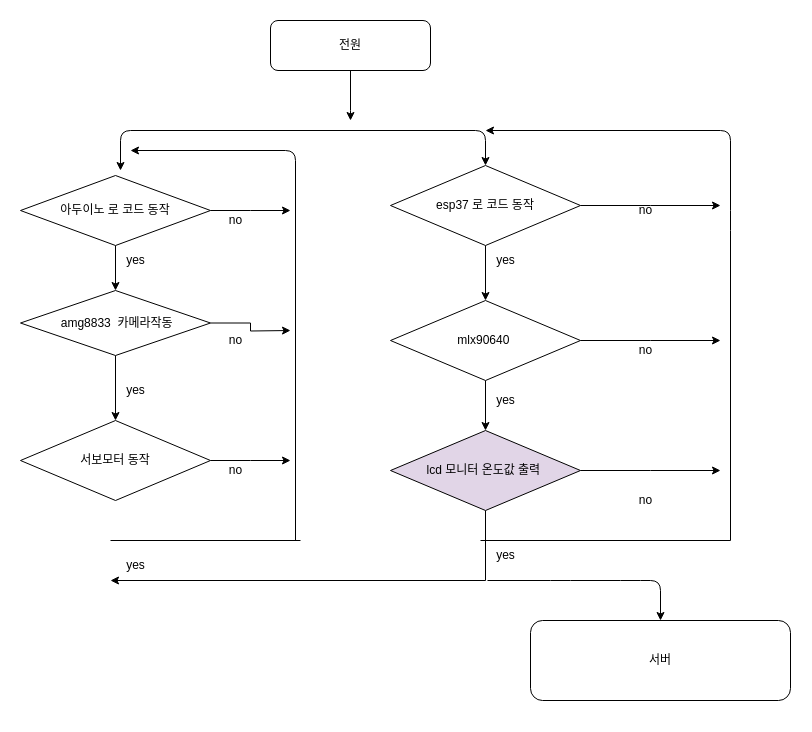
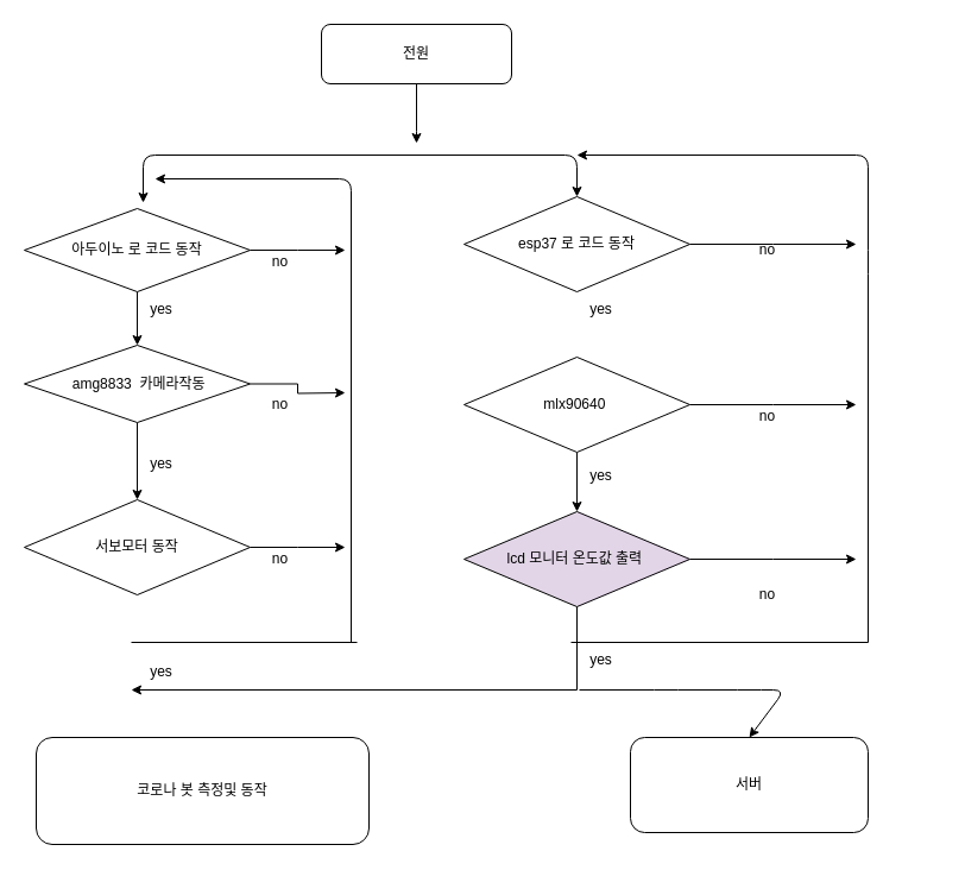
  <mxCell id="0" />
  <mxCell id="1" parent="0" />
  <mxCell id="2" style="edgeStyle=orthogonalEdgeStyle;rounded=0;orthogonalLoop=1;jettySize=auto;html=1;" edge="1" parent="1" source="3"><mxGeometry relative="1" as="geometry"><mxPoint x="350" y="120" as="targetPoint" /><Array as="points"><mxPoint x="350" y="110" /><mxPoint x="350" y="110" /></Array></mxGeometry></mxCell>
  <mxCell id="3" value="전원" style="whiteSpace=wrap;html=1;rounded=1;" vertex="1" parent="1"><mxGeometry x="270" y="20" width="160" height="50" as="geometry" /></mxCell>
  <mxCell id="4" style="edgeStyle=orthogonalEdgeStyle;rounded=0;orthogonalLoop=1;jettySize=auto;html=1;entryX=0.5;entryY=0;entryDx=0;entryDy=0;" edge="1" parent="1" source="6" target="9"><mxGeometry relative="1" as="geometry"><mxPoint x="115" y="280" as="targetPoint" /></mxGeometry></mxCell>
  <mxCell id="5" style="edgeStyle=orthogonalEdgeStyle;rounded=0;orthogonalLoop=1;jettySize=auto;html=1;" edge="1" parent="1" source="6"><mxGeometry relative="1" as="geometry"><mxPoint x="290" y="210" as="targetPoint" /></mxGeometry></mxCell>
  <mxCell id="6" value="아두이노 로 코드 동작" style="rhombus;whiteSpace=wrap;html=1;" vertex="1" parent="1"><mxGeometry x="20" y="175" width="190" height="70" as="geometry" /></mxCell>
  <mxCell id="7" style="edgeStyle=orthogonalEdgeStyle;rounded=0;orthogonalLoop=1;jettySize=auto;html=1;entryX=0.5;entryY=0;entryDx=0;entryDy=0;" edge="1" parent="1" source="9" target="11"><mxGeometry relative="1" as="geometry"><mxPoint x="115" y="410" as="targetPoint" /></mxGeometry></mxCell>
  <mxCell id="8" style="edgeStyle=orthogonalEdgeStyle;rounded=0;orthogonalLoop=1;jettySize=auto;html=1;" edge="1" parent="1" source="9"><mxGeometry relative="1" as="geometry"><mxPoint x="290" y="330" as="targetPoint" /></mxGeometry></mxCell>
  <mxCell id="9" value="&lt;span&gt;&amp;nbsp;amg8833&amp;nbsp; 카메라작동&lt;/span&gt;" style="rhombus;whiteSpace=wrap;html=1;" vertex="1" parent="1"><mxGeometry x="20" y="290" width="190" height="65" as="geometry" /></mxCell>
  <mxCell id="10" style="edgeStyle=orthogonalEdgeStyle;rounded=0;orthogonalLoop=1;jettySize=auto;html=1;" edge="1" parent="1" source="11"><mxGeometry relative="1" as="geometry"><mxPoint x="290" y="460" as="targetPoint" /></mxGeometry></mxCell>
  <mxCell id="11" value="서보모터 동작" style="rhombus;whiteSpace=wrap;html=1;" vertex="1" parent="1"><mxGeometry x="20" y="420" width="190" height="80" as="geometry" /></mxCell>
- <mxCell id="12" style="edgeStyle=orthogonalEdgeStyle;rounded=0;orthogonalLoop=1;jettySize=auto;html=1;entryX=0.5;entryY=0;entryDx=0;entryDy=0;" edge="1" parent="1" source="14" target="18"><mxGeometry relative="1" as="geometry"><mxPoint x="485" y="280" as="targetPoint" /></mxGeometry></mxCell>
  <mxCell id="13" style="edgeStyle=orthogonalEdgeStyle;rounded=0;orthogonalLoop=1;jettySize=auto;html=1;" edge="1" parent="1" source="14"><mxGeometry relative="1" as="geometry"><mxPoint x="720" y="205" as="targetPoint" /></mxGeometry></mxCell>
  <mxCell id="14" value="&lt;span&gt;esp37 로 코드 동작&lt;/span&gt;" style="rhombus;whiteSpace=wrap;html=1;" vertex="1" parent="1"><mxGeometry x="390" y="165" width="190" height="80" as="geometry" /></mxCell>
  <mxCell id="15" value="" style="endArrow=classic;startArrow=classic;html=1;entryX=0.5;entryY=0;entryDx=0;entryDy=0;" edge="1" parent="1" target="14"><mxGeometry width="50" height="50" relative="1" as="geometry"><mxPoint x="120" y="170" as="sourcePoint" /><mxPoint x="470" y="130" as="targetPoint" /><Array as="points"><mxPoint x="120" y="130" /><mxPoint x="485" y="130" /></Array></mxGeometry></mxCell>
  <mxCell id="16" style="edgeStyle=orthogonalEdgeStyle;rounded=0;orthogonalLoop=1;jettySize=auto;html=1;entryX=0.5;entryY=0;entryDx=0;entryDy=0;" edge="1" parent="1" source="18" target="21"><mxGeometry relative="1" as="geometry"><mxPoint x="485" y="420" as="targetPoint" /></mxGeometry></mxCell>
  <mxCell id="17" style="edgeStyle=orthogonalEdgeStyle;rounded=0;orthogonalLoop=1;jettySize=auto;html=1;" edge="1" parent="1" source="18"><mxGeometry relative="1" as="geometry"><mxPoint x="720" y="340" as="targetPoint" /></mxGeometry></mxCell>
  <mxCell id="18" value="mlx90640&amp;nbsp;" style="rhombus;whiteSpace=wrap;html=1;" vertex="1" parent="1"><mxGeometry x="390" y="300" width="190" height="80" as="geometry" /></mxCell>
  <mxCell id="19" style="edgeStyle=orthogonalEdgeStyle;rounded=0;orthogonalLoop=1;jettySize=auto;html=1;" edge="1" parent="1" source="21"><mxGeometry relative="1" as="geometry"><mxPoint x="720" y="470" as="targetPoint" /></mxGeometry></mxCell>
  <mxCell id="20" style="edgeStyle=orthogonalEdgeStyle;rounded=0;orthogonalLoop=1;jettySize=auto;html=1;" edge="1" parent="1" source="21"><mxGeometry relative="1" as="geometry"><mxPoint x="110" y="580" as="targetPoint" /><Array as="points"><mxPoint x="485" y="580" /></Array></mxGeometry></mxCell>
  <mxCell id="21" value="lcd 모니터 온도값 출력&amp;nbsp;" style="rhombus;whiteSpace=wrap;html=1;fillColor=#e1d5e7;" vertex="1" parent="1"><mxGeometry x="390" y="430" width="190" height="80" as="geometry" /></mxCell>
  <mxCell id="22" value="" style="endArrow=classic;html=1;" edge="1" parent="1"><mxGeometry width="50" height="50" relative="1" as="geometry"><mxPoint x="730" y="540" as="sourcePoint" /><mxPoint x="485" y="130" as="targetPoint" /><Array as="points"><mxPoint x="730" y="220" /><mxPoint x="730" y="130" /></Array></mxGeometry></mxCell>
  <mxCell id="23" value="" style="endArrow=classic;html=1;" edge="1" parent="1"><mxGeometry width="50" height="50" relative="1" as="geometry"><mxPoint x="295" y="540" as="sourcePoint" /><mxPoint x="130" y="150" as="targetPoint" /><Array as="points"><mxPoint x="295" y="150" /></Array></mxGeometry></mxCell>
+ <mxCell id="24" value="코로나 봇 측정및 동작" style="rounded=1;whiteSpace=wrap;html=1;" vertex="1" parent="1"><mxGeometry x="30" y="620" width="280" height="90" as="geometry" /></mxCell>
  <mxCell id="25" value="no" style="text;html=1;resizable=0;autosize=1;align=center;verticalAlign=middle;points=[];fillColor=none;strokeColor=none;rounded=0;" vertex="1" parent="1"><mxGeometry x="220" y="210" width="30" height="20" as="geometry" /></mxCell>
  <mxCell id="26" value="yes" style="text;html=1;resizable=0;autosize=1;align=center;verticalAlign=middle;points=[];fillColor=none;strokeColor=none;rounded=0;" vertex="1" parent="1"><mxGeometry x="120" y="250" width="30" height="20" as="geometry" /></mxCell>
  <mxCell id="27" value="no" style="text;html=1;resizable=0;autosize=1;align=center;verticalAlign=middle;points=[];fillColor=none;strokeColor=none;rounded=0;" vertex="1" parent="1"><mxGeometry x="220" y="460" width="30" height="20" as="geometry" /></mxCell>
  <mxCell id="28" value="no" style="text;html=1;resizable=0;autosize=1;align=center;verticalAlign=middle;points=[];fillColor=none;strokeColor=none;rounded=0;" vertex="1" parent="1"><mxGeometry x="220" y="330" width="30" height="20" as="geometry" /></mxCell>
  <mxCell id="29" value="yes" style="text;html=1;resizable=0;autosize=1;align=center;verticalAlign=middle;points=[];fillColor=none;strokeColor=none;rounded=0;" vertex="1" parent="1"><mxGeometry x="120" y="555" width="30" height="20" as="geometry" /></mxCell>
  <mxCell id="30" value="yes" style="text;html=1;resizable=0;autosize=1;align=center;verticalAlign=middle;points=[];fillColor=none;strokeColor=none;rounded=0;" vertex="1" parent="1"><mxGeometry x="120" y="380" width="30" height="20" as="geometry" /></mxCell>
  <mxCell id="31" value="yes" style="text;html=1;resizable=0;autosize=1;align=center;verticalAlign=middle;points=[];fillColor=none;strokeColor=none;rounded=0;" vertex="1" parent="1"><mxGeometry x="490" y="545" width="30" height="20" as="geometry" /></mxCell>
  <mxCell id="32" value="yes" style="text;html=1;resizable=0;autosize=1;align=center;verticalAlign=middle;points=[];fillColor=none;strokeColor=none;rounded=0;" vertex="1" parent="1"><mxGeometry x="490" y="390" width="30" height="20" as="geometry" /></mxCell>
  <mxCell id="33" value="yes" style="text;html=1;resizable=0;autosize=1;align=center;verticalAlign=middle;points=[];fillColor=none;strokeColor=none;rounded=0;" vertex="1" parent="1"><mxGeometry x="490" y="250" width="30" height="20" as="geometry" /></mxCell>
  <mxCell id="34" value="no" style="text;html=1;resizable=0;autosize=1;align=center;verticalAlign=middle;points=[];fillColor=none;strokeColor=none;rounded=0;" vertex="1" parent="1"><mxGeometry x="630" y="490" width="30" height="20" as="geometry" /></mxCell>
  <mxCell id="35" value="no" style="text;html=1;resizable=0;autosize=1;align=center;verticalAlign=middle;points=[];fillColor=none;strokeColor=none;rounded=0;" vertex="1" parent="1"><mxGeometry x="630" y="340" width="30" height="20" as="geometry" /></mxCell>
  <mxCell id="36" value="no" style="text;html=1;resizable=0;autosize=1;align=center;verticalAlign=middle;points=[];fillColor=none;strokeColor=none;rounded=0;" vertex="1" parent="1"><mxGeometry x="630" y="200" width="30" height="20" as="geometry" /></mxCell>
  <mxCell id="37" value="" style="endArrow=none;html=1;" edge="1" parent="1"><mxGeometry width="50" height="50" relative="1" as="geometry"><mxPoint x="110" y="540" as="sourcePoint" /><mxPoint x="300" y="540" as="targetPoint" /></mxGeometry></mxCell>
  <mxCell id="38" value="" style="endArrow=none;html=1;" edge="1" parent="1"><mxGeometry width="50" height="50" relative="1" as="geometry"><mxPoint x="480" y="540" as="sourcePoint" /><mxPoint x="730" y="540" as="targetPoint" /></mxGeometry></mxCell>
- <mxCell id="39" value="서버" style="rounded=1;whiteSpace=wrap;html=1;" vertex="1" parent="1"><mxGeometry x="530" y="620" width="260" height="80" as="geometry" /></mxCell>
+ <mxCell id="39" value="서버" style="rounded=1;whiteSpace=wrap;html=1;" vertex="1" parent="1"><mxGeometry x="530" y="620" width="200" height="80" as="geometry" /></mxCell>
  <mxCell id="40" value="" style="endArrow=classic;html=1;entryX=0.5;entryY=0;entryDx=0;entryDy=0;" edge="1" parent="1" target="39"><mxGeometry width="50" height="50" relative="1" as="geometry"><mxPoint x="487" y="580" as="sourcePoint" /><mxPoint x="680" y="340" as="targetPoint" /><Array as="points"><mxPoint x="560" y="580" /><mxPoint x="630" y="580" /><mxPoint x="660" y="580" /></Array></mxGeometry></mxCell>
